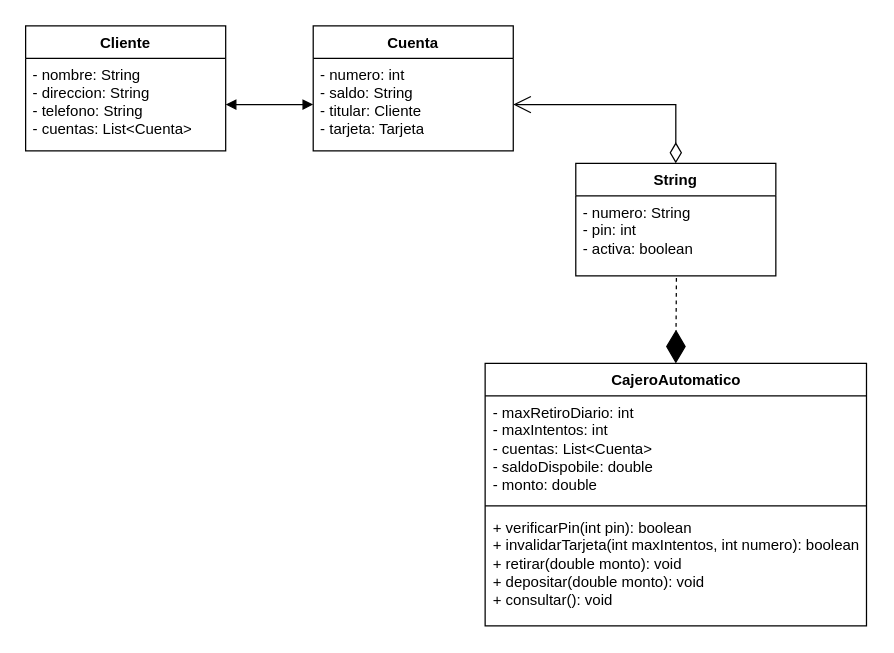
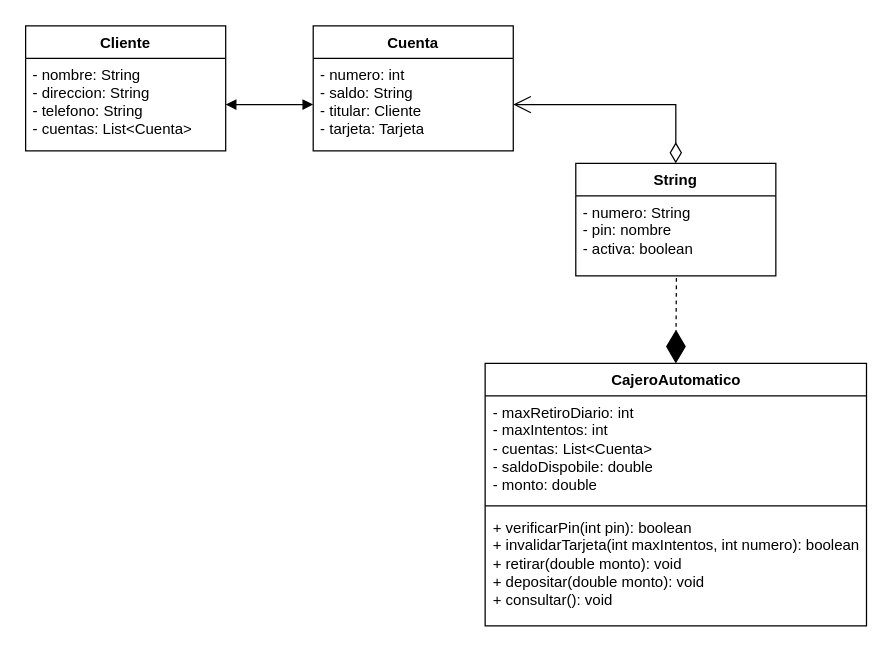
  <mxCell id="0" />
  <mxCell id="1" parent="0" />
  <mxCell id="2" value="Cliente" style="swimlane;fontStyle=1;align=center;verticalAlign=top;childLayout=stackLayout;horizontal=1;startSize=26;horizontalStack=0;resizeParent=1;resizeParentMax=0;resizeLast=0;collapsible=1;marginBottom=0;whiteSpace=wrap;html=1;" vertex="1" parent="1"><mxGeometry x="20" y="20" width="160" height="100" as="geometry" /></mxCell>
  <mxCell id="3" value="&lt;div&gt;- nombre: String&lt;/div&gt;&lt;div&gt;- direccion: String&lt;/div&gt;&lt;div&gt;- telefono: String&lt;/div&gt;&lt;div&gt;- cuentas: List&amp;lt;Cuenta&amp;gt;&lt;/div&gt;" style="text;strokeColor=none;fillColor=none;align=left;verticalAlign=top;spacingLeft=4;spacingRight=4;overflow=hidden;rotatable=0;points=[[0,0.5],[1,0.5]];portConstraint=eastwest;whiteSpace=wrap;html=1;" vertex="1" parent="2"><mxGeometry y="26" width="160" height="74" as="geometry" /></mxCell>
  <mxCell id="4" value="String" style="swimlane;fontStyle=1;align=center;verticalAlign=top;childLayout=stackLayout;horizontal=1;startSize=26;horizontalStack=0;resizeParent=1;resizeParentMax=0;resizeLast=0;collapsible=1;marginBottom=0;whiteSpace=wrap;html=1;" vertex="1" parent="1"><mxGeometry x="460" y="130" width="160" height="90" as="geometry" /></mxCell>
- <mxCell id="5" value="&lt;div&gt;- numero: String&lt;/div&gt;&lt;div&gt;- pin: int&lt;/div&gt;&lt;div&gt;- activa: boolean&lt;/div&gt;" style="text;strokeColor=none;fillColor=none;align=left;verticalAlign=top;spacingLeft=4;spacingRight=4;overflow=hidden;rotatable=0;points=[[0,0.5],[1,0.5]];portConstraint=eastwest;whiteSpace=wrap;html=1;" vertex="1" parent="4"><mxGeometry y="26" width="160" height="64" as="geometry" /></mxCell>
+ <mxCell id="5" value="&lt;div&gt;- numero: String&lt;/div&gt;&lt;div&gt;- pin: nombre&lt;/div&gt;&lt;div&gt;- activa: boolean&lt;/div&gt;" style="text;strokeColor=none;fillColor=none;align=left;verticalAlign=top;spacingLeft=4;spacingRight=4;overflow=hidden;rotatable=0;points=[[0,0.5],[1,0.5]];portConstraint=eastwest;whiteSpace=wrap;html=1;" vertex="1" parent="4"><mxGeometry y="26" width="160" height="64" as="geometry" /></mxCell>
  <mxCell id="6" value="CajeroAutomatico" style="swimlane;fontStyle=1;align=center;verticalAlign=top;childLayout=stackLayout;horizontal=1;startSize=26;horizontalStack=0;resizeParent=1;resizeParentMax=0;resizeLast=0;collapsible=1;marginBottom=0;whiteSpace=wrap;html=1;" vertex="1" parent="1"><mxGeometry x="387.5" y="290" width="305" height="210" as="geometry" /></mxCell>
  <mxCell id="7" value="&lt;div&gt;- maxRetiroDiario: int&lt;/div&gt;&lt;div&gt;- maxIntentos: int&lt;/div&gt;&lt;div&gt;- cuentas: List&amp;lt;Cuenta&amp;gt;&lt;/div&gt;&lt;div&gt;- saldoDispobile: double&lt;/div&gt;&lt;div&gt;- monto: double&lt;/div&gt;" style="text;strokeColor=none;fillColor=none;align=left;verticalAlign=top;spacingLeft=4;spacingRight=4;overflow=hidden;rotatable=0;points=[[0,0.5],[1,0.5]];portConstraint=eastwest;whiteSpace=wrap;html=1;" vertex="1" parent="6"><mxGeometry y="26" width="305" height="84" as="geometry" /></mxCell>
  <mxCell id="8" value="" style="line;strokeWidth=1;fillColor=none;align=left;verticalAlign=middle;spacingTop=-1;spacingLeft=3;spacingRight=3;rotatable=0;labelPosition=right;points=[];portConstraint=eastwest;strokeColor=inherit;" vertex="1" parent="6"><mxGeometry y="110" width="305" height="8" as="geometry" /></mxCell>
  <mxCell id="9" value="&lt;div&gt;+ verificarPin(int pin): boolean&lt;/div&gt;&lt;div&gt;+ invalidarTarjeta(int maxIntentos, int numero): boolean&lt;/div&gt;&lt;div&gt;+ retirar(double monto): void&lt;/div&gt;&lt;div&gt;+ depositar(double monto): void&lt;/div&gt;&lt;div&gt;+ consultar(): void&lt;/div&gt;&lt;div&gt;&lt;br&gt;&lt;/div&gt;" style="text;strokeColor=none;fillColor=none;align=left;verticalAlign=top;spacingLeft=4;spacingRight=4;overflow=hidden;rotatable=0;points=[[0,0.5],[1,0.5]];portConstraint=eastwest;whiteSpace=wrap;html=1;" vertex="1" parent="6"><mxGeometry y="118" width="305" height="92" as="geometry" /></mxCell>
  <mxCell id="10" value="Cuenta" style="swimlane;fontStyle=1;align=center;verticalAlign=top;childLayout=stackLayout;horizontal=1;startSize=26;horizontalStack=0;resizeParent=1;resizeParentMax=0;resizeLast=0;collapsible=1;marginBottom=0;whiteSpace=wrap;html=1;" vertex="1" parent="1"><mxGeometry x="250" y="20" width="160" height="100" as="geometry" /></mxCell>
  <mxCell id="11" value="&lt;div&gt;- numero: int&lt;/div&gt;&lt;div&gt;- saldo: String&lt;/div&gt;&lt;div&gt;- titular: Cliente&lt;/div&gt;&lt;div&gt;- tarjeta: Tarjeta&lt;/div&gt;" style="text;strokeColor=none;fillColor=none;align=left;verticalAlign=top;spacingLeft=4;spacingRight=4;overflow=hidden;rotatable=0;points=[[0,0.5],[1,0.5]];portConstraint=eastwest;whiteSpace=wrap;html=1;" vertex="1" parent="10"><mxGeometry y="26" width="160" height="74" as="geometry" /></mxCell>
  <mxCell id="12" value="" style="endArrow=open;html=1;endSize=12;startArrow=diamondThin;startSize=14;startFill=0;edgeStyle=orthogonalEdgeStyle;align=left;verticalAlign=bottom;rounded=0;entryX=1;entryY=0.5;entryDx=0;entryDy=0;exitX=0.5;exitY=0;exitDx=0;exitDy=0;" edge="1" parent="1" source="4" target="11"><mxGeometry x="-1" y="3" relative="1" as="geometry"><mxPoint x="500" y="50" as="sourcePoint" /><mxPoint x="570" y="71.5" as="targetPoint" /><mxPoint as="offset" /></mxGeometry></mxCell>
  <mxCell id="13" value="" style="endArrow=block;startArrow=block;endFill=1;startFill=1;html=1;rounded=0;entryX=0;entryY=0.5;entryDx=0;entryDy=0;exitX=1;exitY=0.5;exitDx=0;exitDy=0;" edge="1" parent="1" source="3" target="11"><mxGeometry width="160" relative="1" as="geometry"><mxPoint x="180" y="70" as="sourcePoint" /><mxPoint x="220" y="80" as="targetPoint" /></mxGeometry></mxCell>
  <mxCell id="14" value="" style="endArrow=diamondThin;endFill=1;endSize=24;html=1;rounded=0;entryX=0.5;entryY=0;entryDx=0;entryDy=0;exitX=0.503;exitY=1.027;exitDx=0;exitDy=0;exitPerimeter=0;dashed=1;" edge="1" parent="1" source="5" target="6"><mxGeometry width="160" relative="1" as="geometry"><mxPoint x="590" y="250" as="sourcePoint" /><mxPoint x="550" y="220" as="targetPoint" /></mxGeometry></mxCell>
